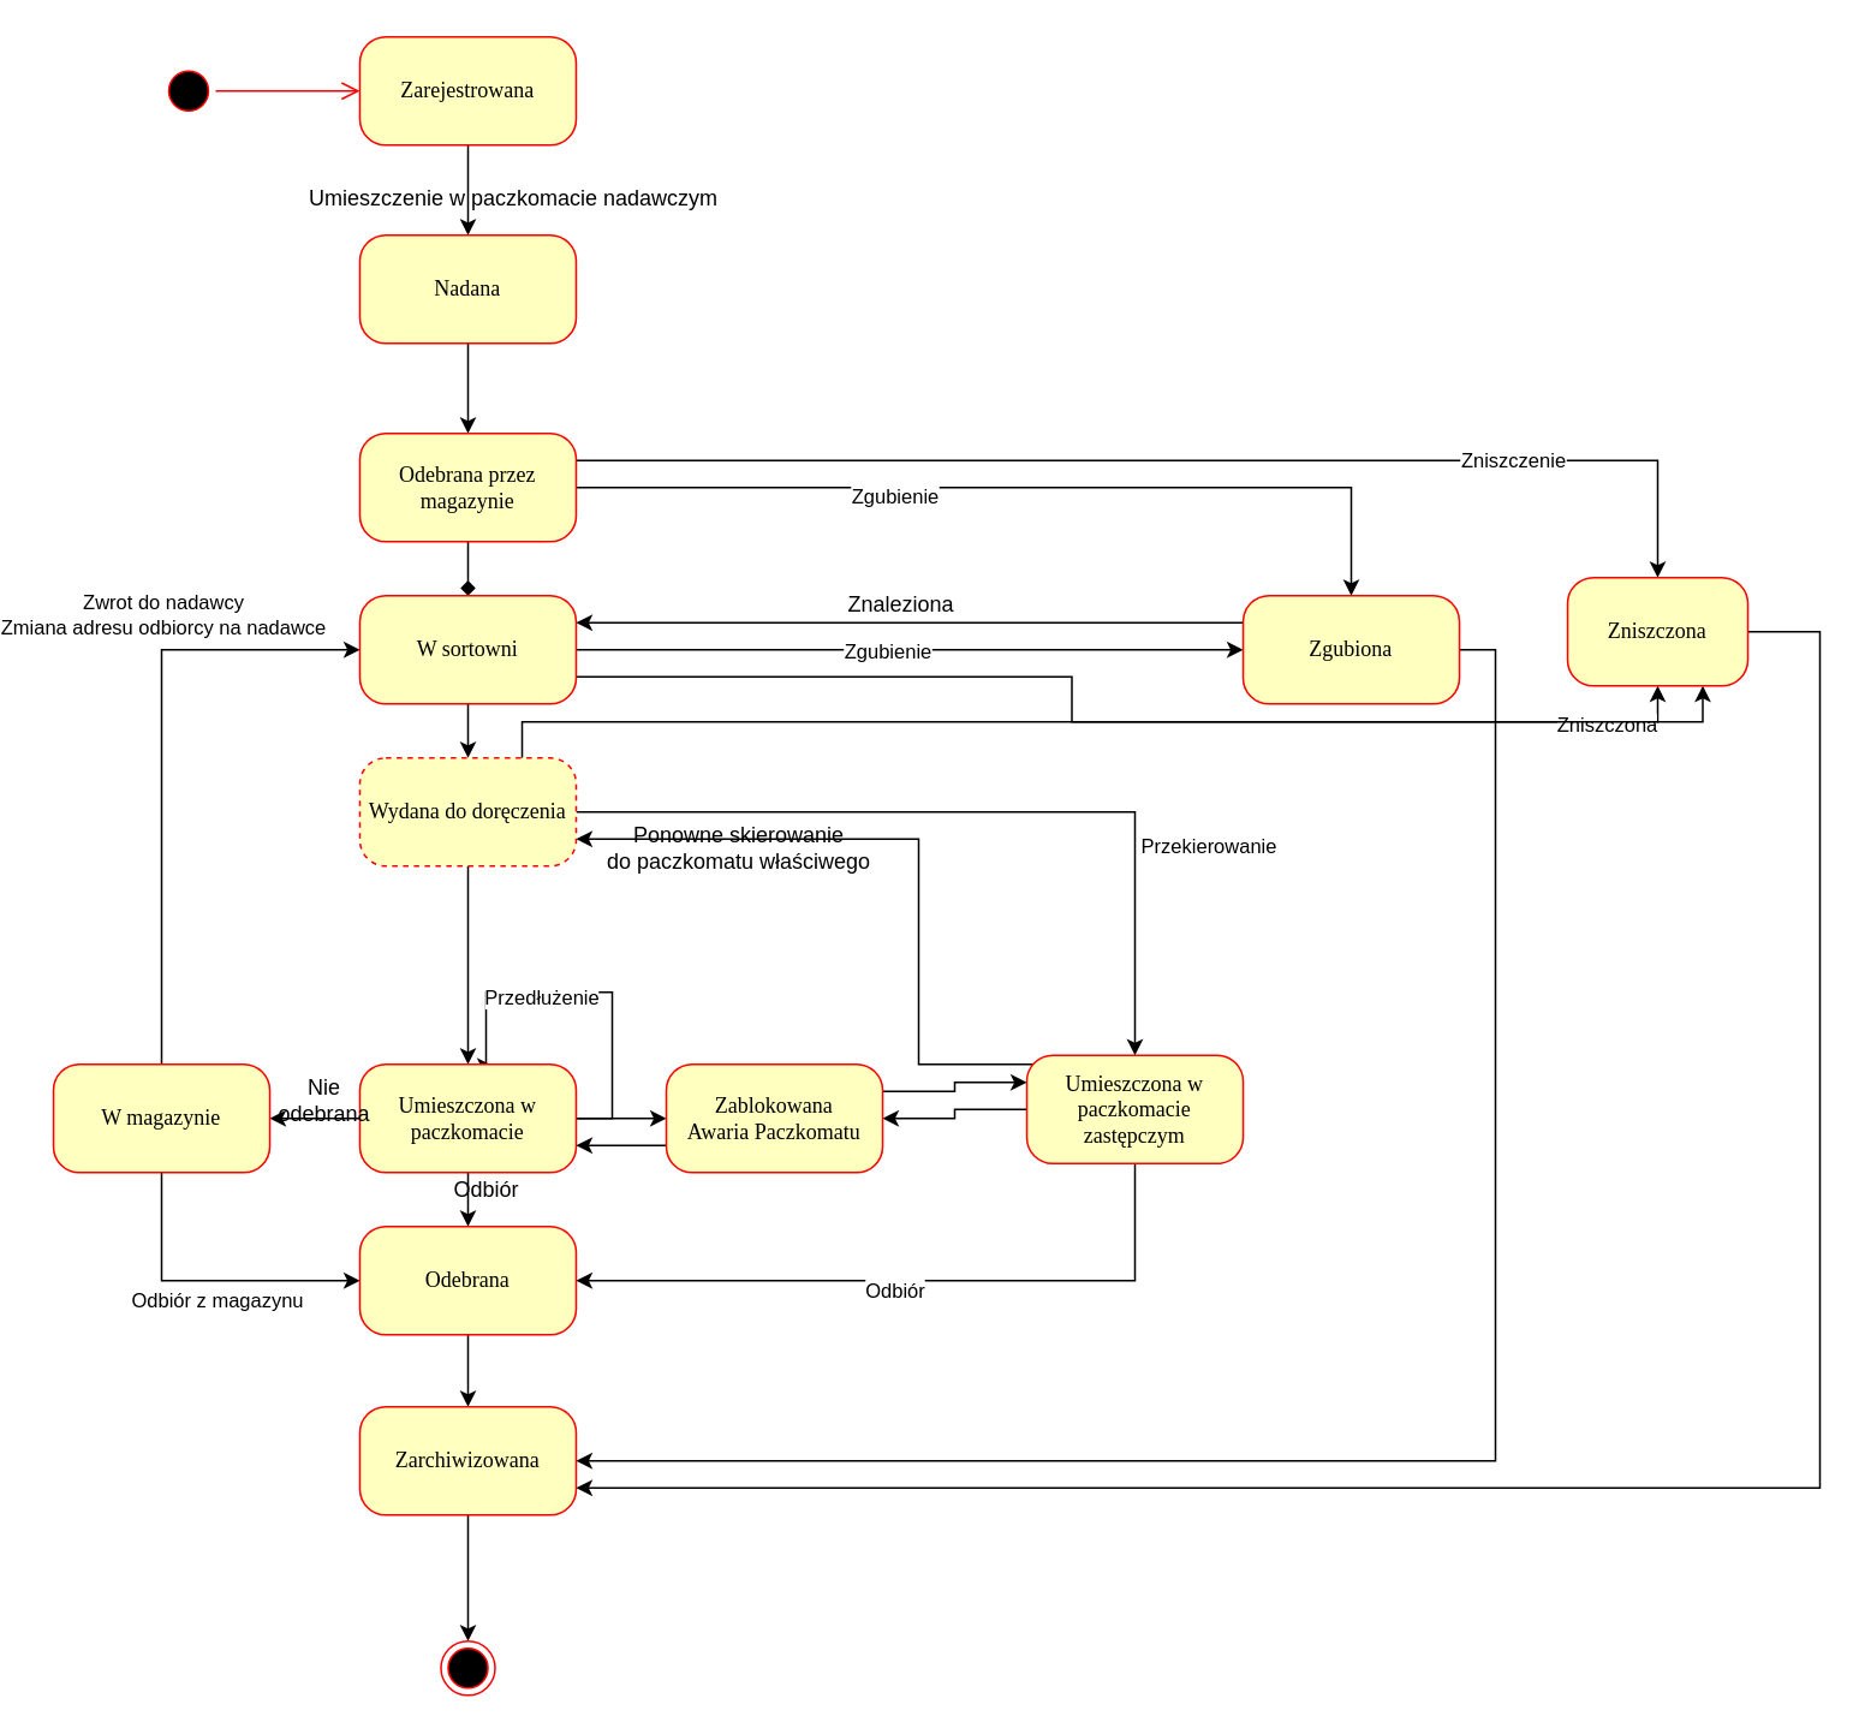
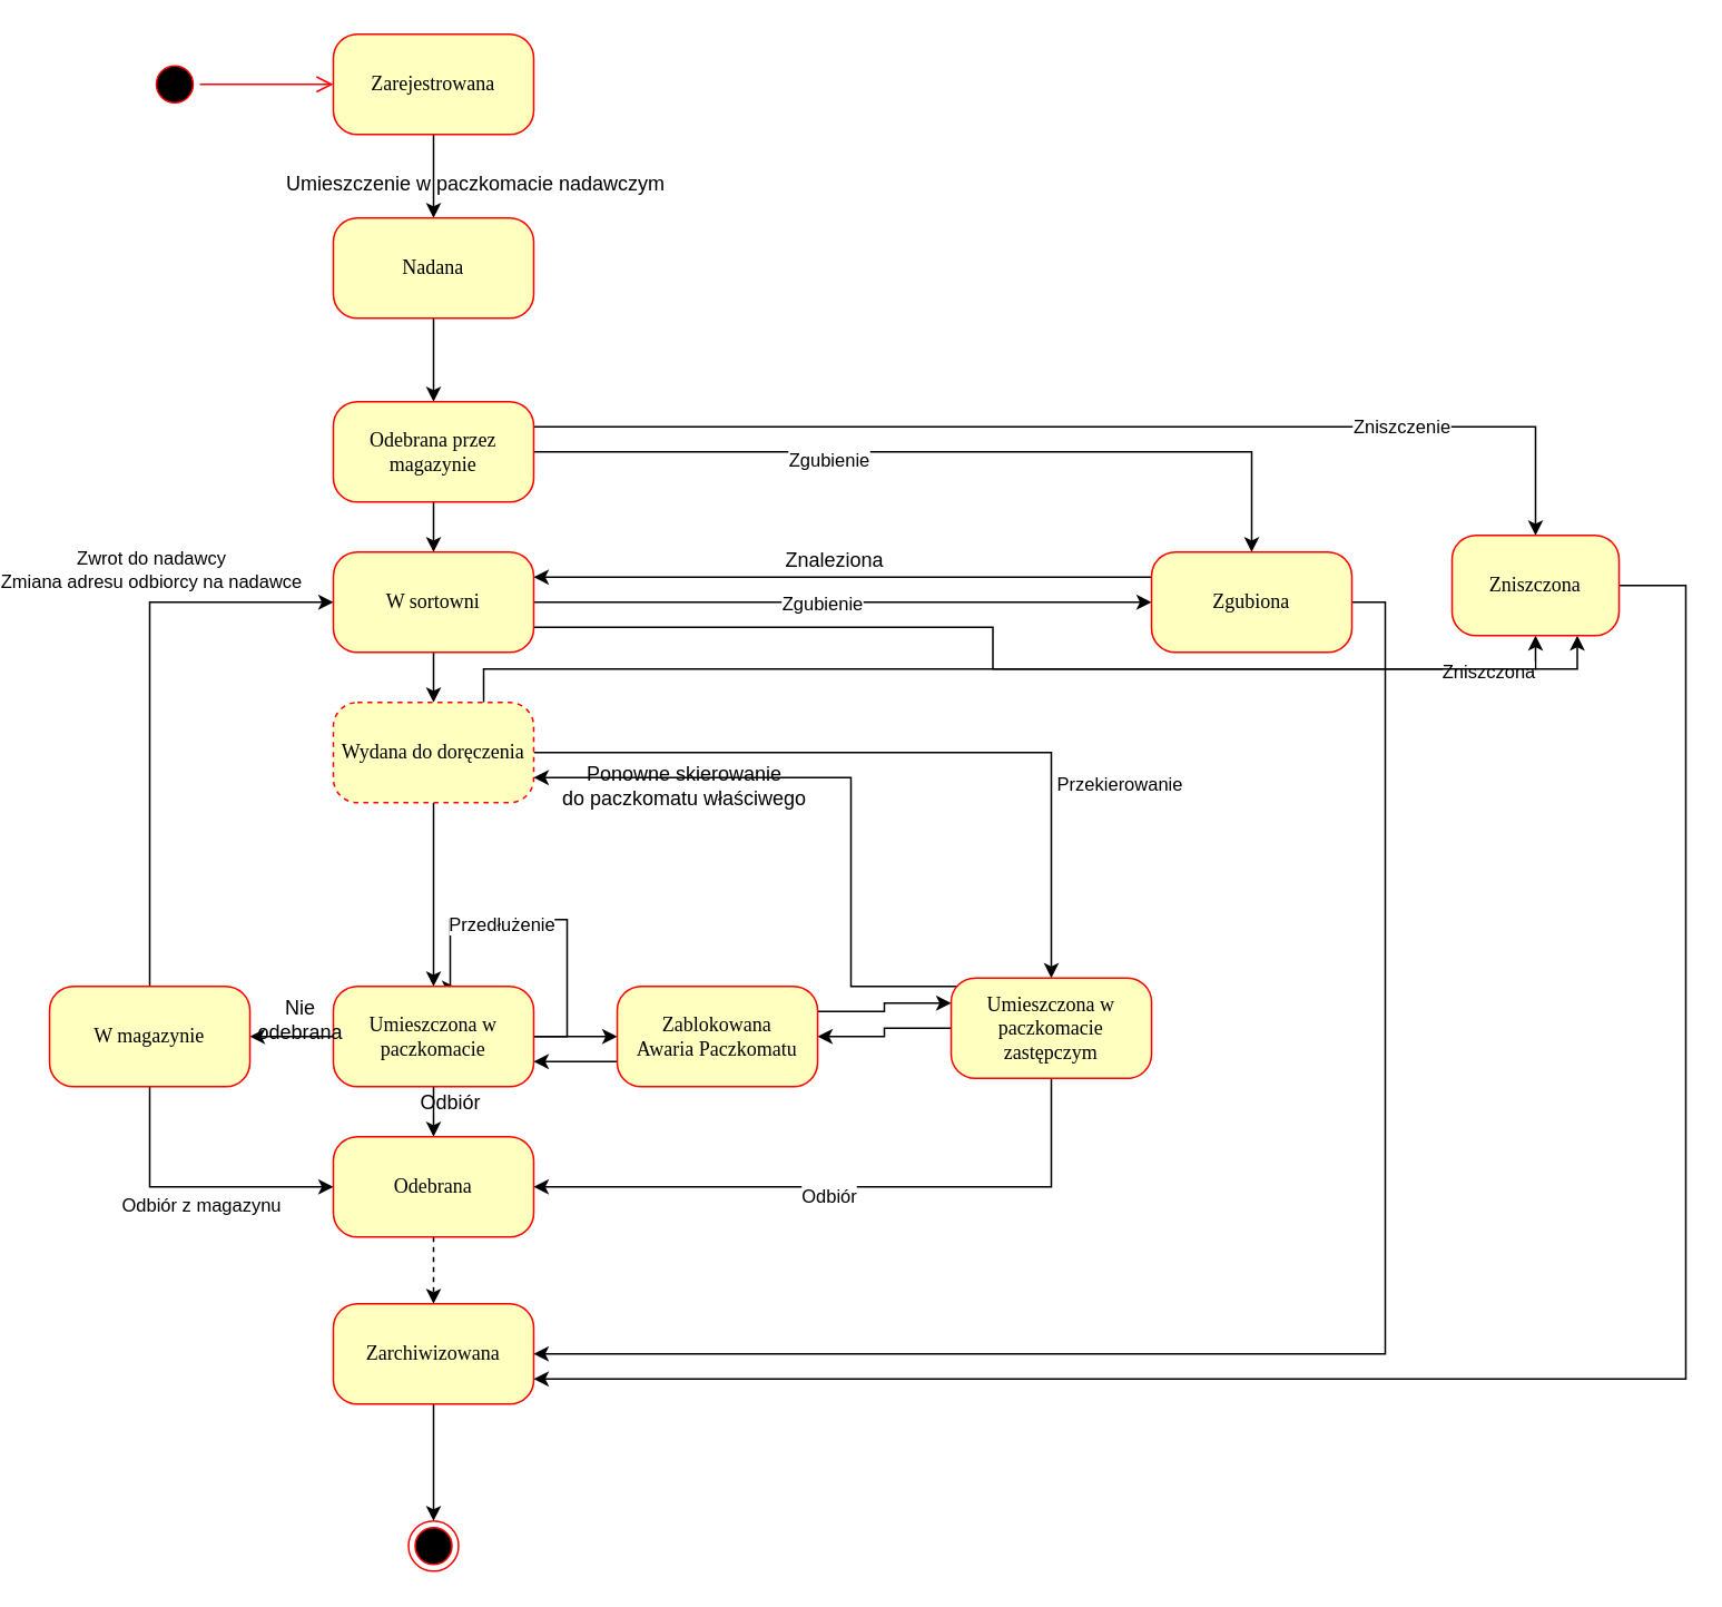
  <mxCell id="0" />
  <mxCell id="1" parent="0" />
  <mxCell id="2" value="" style="ellipse;html=1;shape=startState;fillColor=#000000;strokeColor=#ff0000;rounded=1;shadow=0;comic=0;labelBackgroundColor=none;fontFamily=Verdana;fontSize=12;fontColor=#000000;align=center;direction=south;" vertex="1" parent="1"><mxGeometry x="80" y="35" width="30" height="30" as="geometry" /></mxCell>
  <mxCell id="3" style="edgeStyle=orthogonalEdgeStyle;rounded=0;orthogonalLoop=1;jettySize=auto;html=1;" edge="1" parent="1" source="4" target="7"><mxGeometry relative="1" as="geometry" /></mxCell>
  <mxCell id="4" value="Zarejestrowana" style="rounded=1;whiteSpace=wrap;html=1;arcSize=24;fillColor=#ffffc0;strokeColor=#ff0000;shadow=0;comic=0;labelBackgroundColor=none;fontFamily=Verdana;fontSize=12;fontColor=#000000;align=center;" vertex="1" parent="1"><mxGeometry x="190" y="20" width="120" height="60" as="geometry" /></mxCell>
  <mxCell id="5" style="edgeStyle=orthogonalEdgeStyle;html=1;labelBackgroundColor=none;endArrow=open;endSize=8;strokeColor=#ff0000;fontFamily=Verdana;fontSize=12;align=left;" edge="1" parent="1" source="2" target="4"><mxGeometry relative="1" as="geometry" /></mxCell>
  <mxCell id="6" style="edgeStyle=orthogonalEdgeStyle;rounded=0;orthogonalLoop=1;jettySize=auto;html=1;" edge="1" parent="1" source="7" target="13"><mxGeometry relative="1" as="geometry" /></mxCell>
  <mxCell id="7" value="Nadana" style="rounded=1;whiteSpace=wrap;html=1;arcSize=24;fillColor=#ffffc0;strokeColor=#ff0000;shadow=0;comic=0;labelBackgroundColor=none;fontFamily=Verdana;fontSize=12;fontColor=#000000;align=center;" vertex="1" parent="1"><mxGeometry x="190" y="130" width="120" height="60" as="geometry" /></mxCell>
- <mxCell id="8" style="edgeStyle=orthogonalEdgeStyle;rounded=0;orthogonalLoop=1;jettySize=auto;html=1;endArrow=diamond;" edge="1" parent="1" source="13" target="19"><mxGeometry relative="1" as="geometry" /></mxCell>
+ <mxCell id="8" style="edgeStyle=orthogonalEdgeStyle;rounded=0;orthogonalLoop=1;jettySize=auto;html=1;" edge="1" parent="1" source="13" target="19"><mxGeometry relative="1" as="geometry" /></mxCell>
  <mxCell id="9" style="edgeStyle=orthogonalEdgeStyle;rounded=0;orthogonalLoop=1;jettySize=auto;html=1;exitX=1;exitY=0.5;exitDx=0;exitDy=0;entryX=0.5;entryY=0;entryDx=0;entryDy=0;" edge="1" parent="1" source="13" target="43"><mxGeometry relative="1" as="geometry" /></mxCell>
  <mxCell id="10" value="Zgubienie" style="edgeLabel;html=1;align=center;verticalAlign=middle;resizable=0;points=[];" connectable="0" vertex="1" parent="9"><mxGeometry x="-0.282" y="-4" relative="1" as="geometry"><mxPoint as="offset" /></mxGeometry></mxCell>
  <mxCell id="11" style="edgeStyle=orthogonalEdgeStyle;rounded=0;orthogonalLoop=1;jettySize=auto;html=1;exitX=1;exitY=0.25;exitDx=0;exitDy=0;entryX=0.5;entryY=0;entryDx=0;entryDy=0;" edge="1" parent="1" source="13" target="53"><mxGeometry relative="1" as="geometry"><mxPoint x="860" y="255" as="targetPoint" /></mxGeometry></mxCell>
  <mxCell id="12" value="Zniszczenie" style="edgeLabel;html=1;align=center;verticalAlign=middle;resizable=0;points=[];" connectable="0" vertex="1" parent="11"><mxGeometry x="0.561" y="1" relative="1" as="geometry"><mxPoint as="offset" /></mxGeometry></mxCell>
  <mxCell id="13" value="Odebrana przez magazynie" style="rounded=1;whiteSpace=wrap;html=1;arcSize=24;fillColor=#ffffc0;strokeColor=#ff0000;shadow=0;comic=0;labelBackgroundColor=none;fontFamily=Verdana;fontSize=12;fontColor=#000000;align=center;" vertex="1" parent="1"><mxGeometry x="190" y="240" width="120" height="60" as="geometry" /></mxCell>
  <mxCell id="14" style="edgeStyle=orthogonalEdgeStyle;rounded=0;orthogonalLoop=1;jettySize=auto;html=1;" edge="1" parent="1" source="19" target="24"><mxGeometry relative="1" as="geometry" /></mxCell>
  <mxCell id="15" style="edgeStyle=orthogonalEdgeStyle;rounded=0;orthogonalLoop=1;jettySize=auto;html=1;" edge="1" parent="1" source="19" target="43"><mxGeometry relative="1" as="geometry" /></mxCell>
  <mxCell id="16" value="Zgubienie" style="edgeLabel;html=1;align=center;verticalAlign=middle;resizable=0;points=[];" connectable="0" vertex="1" parent="15"><mxGeometry x="-0.07" relative="1" as="geometry"><mxPoint as="offset" /></mxGeometry></mxCell>
  <mxCell id="17" style="edgeStyle=orthogonalEdgeStyle;rounded=0;orthogonalLoop=1;jettySize=auto;html=1;exitX=1;exitY=0.75;exitDx=0;exitDy=0;entryX=0.5;entryY=1;entryDx=0;entryDy=0;" edge="1" parent="1" source="19" target="53"><mxGeometry relative="1" as="geometry" /></mxCell>
  <mxCell id="18" value="Zniszczona" style="edgeLabel;html=1;align=center;verticalAlign=middle;resizable=0;points=[];" connectable="0" vertex="1" parent="17"><mxGeometry x="0.847" y="-1" relative="1" as="geometry"><mxPoint as="offset" /></mxGeometry></mxCell>
  <mxCell id="19" value="W sortowni" style="rounded=1;whiteSpace=wrap;html=1;arcSize=24;fillColor=#ffffc0;strokeColor=#ff0000;shadow=0;comic=0;labelBackgroundColor=none;fontFamily=Verdana;fontSize=12;fontColor=#000000;align=center;" vertex="1" parent="1"><mxGeometry x="190" y="330" width="120" height="60" as="geometry" /></mxCell>
  <mxCell id="20" style="edgeStyle=orthogonalEdgeStyle;rounded=0;orthogonalLoop=1;jettySize=auto;html=1;" edge="1" parent="1" source="24" target="30"><mxGeometry relative="1" as="geometry" /></mxCell>
  <mxCell id="21" style="edgeStyle=orthogonalEdgeStyle;rounded=0;orthogonalLoop=1;jettySize=auto;html=1;" edge="1" parent="1" source="24" target="40"><mxGeometry relative="1" as="geometry" /></mxCell>
  <mxCell id="22" value="Przekierowanie" style="edgeLabel;html=1;align=center;verticalAlign=middle;resizable=0;points=[];" connectable="0" vertex="1" parent="21"><mxGeometry x="0.474" y="1" relative="1" as="geometry"><mxPoint x="39" as="offset" /></mxGeometry></mxCell>
  <mxCell id="23" style="edgeStyle=orthogonalEdgeStyle;rounded=0;orthogonalLoop=1;jettySize=auto;html=1;exitX=0.75;exitY=0;exitDx=0;exitDy=0;entryX=0.75;entryY=1;entryDx=0;entryDy=0;" edge="1" parent="1" source="24" target="53"><mxGeometry relative="1" as="geometry" /></mxCell>
  <mxCell id="24" value="Wydana do doręczenia" style="rounded=1;whiteSpace=wrap;html=1;arcSize=24;fillColor=#ffffc0;strokeColor=#ff0000;shadow=0;comic=0;labelBackgroundColor=none;fontFamily=Verdana;fontSize=12;fontColor=#000000;align=center;dashed=1;" vertex="1" parent="1"><mxGeometry x="190" y="420" width="120" height="60" as="geometry" /></mxCell>
  <mxCell id="25" style="edgeStyle=orthogonalEdgeStyle;rounded=0;orthogonalLoop=1;jettySize=auto;html=1;" edge="1" parent="1" source="30" target="32"><mxGeometry relative="1" as="geometry" /></mxCell>
  <mxCell id="26" style="edgeStyle=orthogonalEdgeStyle;rounded=0;orthogonalLoop=1;jettySize=auto;html=1;exitX=1;exitY=0.5;exitDx=0;exitDy=0;entryX=0.617;entryY=0.017;entryDx=0;entryDy=0;entryPerimeter=0;" edge="1" parent="1" source="30" target="30"><mxGeometry relative="1" as="geometry"><mxPoint x="260" y="580" as="targetPoint" /><Array as="points"><mxPoint x="330" y="620" /><mxPoint x="330" y="550" /><mxPoint x="260" y="550" /><mxPoint x="260" y="591" /></Array></mxGeometry></mxCell>
  <mxCell id="27" value="Przedłużenie" style="edgeLabel;html=1;align=center;verticalAlign=middle;resizable=0;points=[];" connectable="0" vertex="1" parent="26"><mxGeometry x="0.356" y="2" relative="1" as="geometry"><mxPoint x="9" as="offset" /></mxGeometry></mxCell>
  <mxCell id="28" style="edgeStyle=orthogonalEdgeStyle;rounded=0;orthogonalLoop=1;jettySize=auto;html=1;" edge="1" parent="1" source="30" target="51"><mxGeometry relative="1" as="geometry" /></mxCell>
  <mxCell id="29" style="edgeStyle=orthogonalEdgeStyle;rounded=0;orthogonalLoop=1;jettySize=auto;html=1;" edge="1" parent="1" source="30" target="58"><mxGeometry relative="1" as="geometry" /></mxCell>
  <mxCell id="30" value="Umieszczona w paczkomacie" style="rounded=1;whiteSpace=wrap;html=1;arcSize=24;fillColor=#ffffc0;strokeColor=#ff0000;shadow=0;comic=0;labelBackgroundColor=none;fontFamily=Verdana;fontSize=12;fontColor=#000000;align=center;" vertex="1" parent="1"><mxGeometry x="190" y="590" width="120" height="60" as="geometry" /></mxCell>
- <mxCell id="31" style="edgeStyle=orthogonalEdgeStyle;rounded=0;orthogonalLoop=1;jettySize=auto;html=1;" edge="1" parent="1" source="32" target="34"><mxGeometry relative="1" as="geometry" /></mxCell>
+ <mxCell id="31" style="edgeStyle=orthogonalEdgeStyle;rounded=0;orthogonalLoop=1;jettySize=auto;html=1;dashed=1;" edge="1" parent="1" source="32" target="34"><mxGeometry relative="1" as="geometry" /></mxCell>
  <mxCell id="32" value="Odebrana" style="rounded=1;whiteSpace=wrap;html=1;arcSize=24;fillColor=#ffffc0;strokeColor=#ff0000;shadow=0;comic=0;labelBackgroundColor=none;fontFamily=Verdana;fontSize=12;fontColor=#000000;align=center;" vertex="1" parent="1"><mxGeometry x="190" y="680" width="120" height="60" as="geometry" /></mxCell>
  <mxCell id="33" style="edgeStyle=orthogonalEdgeStyle;rounded=0;orthogonalLoop=1;jettySize=auto;html=1;entryX=0.5;entryY=0;entryDx=0;entryDy=0;" edge="1" parent="1" source="34" target="35"><mxGeometry relative="1" as="geometry" /></mxCell>
  <mxCell id="34" value="Zarchiwizowana" style="rounded=1;whiteSpace=wrap;html=1;arcSize=24;fillColor=#ffffc0;strokeColor=#ff0000;shadow=0;comic=0;labelBackgroundColor=none;fontFamily=Verdana;fontSize=12;fontColor=#000000;align=center;" vertex="1" parent="1"><mxGeometry x="190" y="780" width="120" height="60" as="geometry" /></mxCell>
  <mxCell id="35" value="" style="ellipse;html=1;shape=endState;fillColor=#000000;strokeColor=#ff0000;" vertex="1" parent="1"><mxGeometry x="235" y="910" width="30" height="30" as="geometry" /></mxCell>
  <mxCell id="36" style="edgeStyle=orthogonalEdgeStyle;rounded=0;orthogonalLoop=1;jettySize=auto;html=1;entryX=1;entryY=0.5;entryDx=0;entryDy=0;exitX=0.5;exitY=1;exitDx=0;exitDy=0;" edge="1" parent="1" source="40" target="32"><mxGeometry relative="1" as="geometry"><Array as="points"><mxPoint x="620" y="710" /></Array></mxGeometry></mxCell>
  <mxCell id="37" value="Odbiór" style="edgeLabel;html=1;align=center;verticalAlign=middle;resizable=0;points=[];" connectable="0" vertex="1" parent="36"><mxGeometry x="0.061" y="5" relative="1" as="geometry"><mxPoint as="offset" /></mxGeometry></mxCell>
  <mxCell id="38" style="edgeStyle=orthogonalEdgeStyle;rounded=0;orthogonalLoop=1;jettySize=auto;html=1;exitX=0.25;exitY=0;exitDx=0;exitDy=0;entryX=1;entryY=0.75;entryDx=0;entryDy=0;" edge="1" parent="1" source="40" target="24"><mxGeometry relative="1" as="geometry"><Array as="points"><mxPoint x="500" y="590" /><mxPoint x="500" y="465" /></Array></mxGeometry></mxCell>
  <mxCell id="39" style="edgeStyle=orthogonalEdgeStyle;rounded=0;orthogonalLoop=1;jettySize=auto;html=1;entryX=1;entryY=0.5;entryDx=0;entryDy=0;" edge="1" parent="1" source="40" target="58"><mxGeometry relative="1" as="geometry" /></mxCell>
  <mxCell id="40" value="Umieszczona w paczkomacie zastępczym" style="rounded=1;whiteSpace=wrap;html=1;arcSize=24;fillColor=#ffffc0;strokeColor=#ff0000;shadow=0;comic=0;labelBackgroundColor=none;fontFamily=Verdana;fontSize=12;fontColor=#000000;align=center;" vertex="1" parent="1"><mxGeometry x="560" y="585" width="120" height="60" as="geometry" /></mxCell>
  <mxCell id="41" style="edgeStyle=orthogonalEdgeStyle;rounded=0;orthogonalLoop=1;jettySize=auto;html=1;exitX=1;exitY=0.5;exitDx=0;exitDy=0;entryX=1;entryY=0.5;entryDx=0;entryDy=0;" edge="1" parent="1" source="43" target="34"><mxGeometry relative="1" as="geometry" /></mxCell>
  <mxCell id="42" style="edgeStyle=orthogonalEdgeStyle;rounded=0;orthogonalLoop=1;jettySize=auto;html=1;exitX=0;exitY=0.25;exitDx=0;exitDy=0;entryX=1;entryY=0.25;entryDx=0;entryDy=0;" edge="1" parent="1" source="43" target="19"><mxGeometry relative="1" as="geometry" /></mxCell>
  <mxCell id="43" value="Zgubiona" style="rounded=1;whiteSpace=wrap;html=1;arcSize=24;fillColor=#ffffc0;strokeColor=#ff0000;shadow=0;comic=0;labelBackgroundColor=none;fontFamily=Verdana;fontSize=12;fontColor=#000000;align=center;" vertex="1" parent="1"><mxGeometry x="680" y="330" width="120" height="60" as="geometry" /></mxCell>
  <mxCell id="44" value="Ponowne skierowanie&lt;br&gt;do paczkomatu właściwego" style="text;html=1;align=center;verticalAlign=middle;resizable=0;points=[];autosize=1;strokeColor=none;fillColor=none;" vertex="1" parent="1"><mxGeometry x="315" y="450" width="170" height="40" as="geometry" /></mxCell>
  <mxCell id="45" value="Umieszczenie w paczkomacie nadawczym" style="text;html=1;align=center;verticalAlign=middle;resizable=0;points=[];autosize=1;strokeColor=none;fillColor=none;" vertex="1" parent="1"><mxGeometry x="150" y="95" width="250" height="30" as="geometry" /></mxCell>
  <mxCell id="46" value="Znaleziona" style="text;html=1;align=center;verticalAlign=middle;resizable=0;points=[];autosize=1;strokeColor=none;fillColor=none;" vertex="1" parent="1"><mxGeometry x="450" y="320" width="80" height="30" as="geometry" /></mxCell>
  <mxCell id="47" style="edgeStyle=orthogonalEdgeStyle;rounded=0;orthogonalLoop=1;jettySize=auto;html=1;exitX=0.5;exitY=1;exitDx=0;exitDy=0;entryX=0;entryY=0.5;entryDx=0;entryDy=0;" edge="1" parent="1" source="51" target="32"><mxGeometry relative="1" as="geometry" /></mxCell>
  <mxCell id="48" value="Odbiór z magazynu" style="edgeLabel;html=1;align=center;verticalAlign=middle;resizable=0;points=[];" connectable="0" vertex="1" parent="47"><mxGeometry x="-0.082" y="3" relative="1" as="geometry"><mxPoint x="12" y="13" as="offset" /></mxGeometry></mxCell>
  <mxCell id="49" style="edgeStyle=orthogonalEdgeStyle;rounded=0;orthogonalLoop=1;jettySize=auto;html=1;exitX=0.5;exitY=0;exitDx=0;exitDy=0;entryX=0;entryY=0.5;entryDx=0;entryDy=0;" edge="1" parent="1" source="51" target="19"><mxGeometry relative="1" as="geometry" /></mxCell>
  <mxCell id="50" value="Zwrot do nadawcy&lt;br&gt;Zmiana adresu odbiorcy na nadawce" style="edgeLabel;html=1;align=center;verticalAlign=middle;resizable=0;points=[];" connectable="0" vertex="1" parent="49"><mxGeometry x="0.459" relative="1" as="geometry"><mxPoint x="-18" y="-20" as="offset" /></mxGeometry></mxCell>
  <mxCell id="51" value="W magazynie" style="rounded=1;whiteSpace=wrap;html=1;arcSize=24;fillColor=#ffffc0;strokeColor=#ff0000;shadow=0;comic=0;labelBackgroundColor=none;fontFamily=Verdana;fontSize=12;fontColor=#000000;align=center;" vertex="1" parent="1"><mxGeometry x="20" y="590" width="120" height="60" as="geometry" /></mxCell>
  <mxCell id="52" style="edgeStyle=orthogonalEdgeStyle;rounded=0;orthogonalLoop=1;jettySize=auto;html=1;entryX=1;entryY=0.75;entryDx=0;entryDy=0;" edge="1" parent="1" source="53" target="34"><mxGeometry relative="1" as="geometry"><Array as="points"><mxPoint x="1000" y="350" /><mxPoint x="1000" y="825" /></Array></mxGeometry></mxCell>
  <mxCell id="53" value="Zniszczona" style="rounded=1;whiteSpace=wrap;html=1;arcSize=24;fillColor=#ffffc0;strokeColor=#ff0000;shadow=0;comic=0;labelBackgroundColor=none;fontFamily=Verdana;fontSize=12;fontColor=#000000;align=center;" vertex="1" parent="1"><mxGeometry x="860" y="320" width="100" height="60" as="geometry" /></mxCell>
  <mxCell id="54" value="Nie&lt;br&gt;odebrana" style="text;html=1;align=center;verticalAlign=middle;resizable=0;points=[];autosize=1;strokeColor=none;fillColor=none;" vertex="1" parent="1"><mxGeometry x="135" y="590" width="70" height="40" as="geometry" /></mxCell>
  <mxCell id="55" value="Odbiór" style="text;html=1;align=center;verticalAlign=middle;resizable=0;points=[];autosize=1;strokeColor=none;fillColor=none;" vertex="1" parent="1"><mxGeometry x="230" y="645" width="60" height="30" as="geometry" /></mxCell>
  <mxCell id="56" style="edgeStyle=orthogonalEdgeStyle;rounded=0;orthogonalLoop=1;jettySize=auto;html=1;exitX=1;exitY=0.25;exitDx=0;exitDy=0;entryX=0;entryY=0.25;entryDx=0;entryDy=0;" edge="1" parent="1" source="58" target="40"><mxGeometry relative="1" as="geometry" /></mxCell>
  <mxCell id="57" style="edgeStyle=orthogonalEdgeStyle;rounded=0;orthogonalLoop=1;jettySize=auto;html=1;exitX=0;exitY=0.75;exitDx=0;exitDy=0;entryX=1;entryY=0.75;entryDx=0;entryDy=0;" edge="1" parent="1" source="58" target="30"><mxGeometry relative="1" as="geometry" /></mxCell>
  <mxCell id="58" value="Zablokowana&lt;br&gt;Awaria Paczkomatu" style="rounded=1;whiteSpace=wrap;html=1;arcSize=24;fillColor=#ffffc0;strokeColor=#ff0000;shadow=0;comic=0;labelBackgroundColor=none;fontFamily=Verdana;fontSize=12;fontColor=#000000;align=center;" vertex="1" parent="1"><mxGeometry x="360" y="590" width="120" height="60" as="geometry" /></mxCell>
